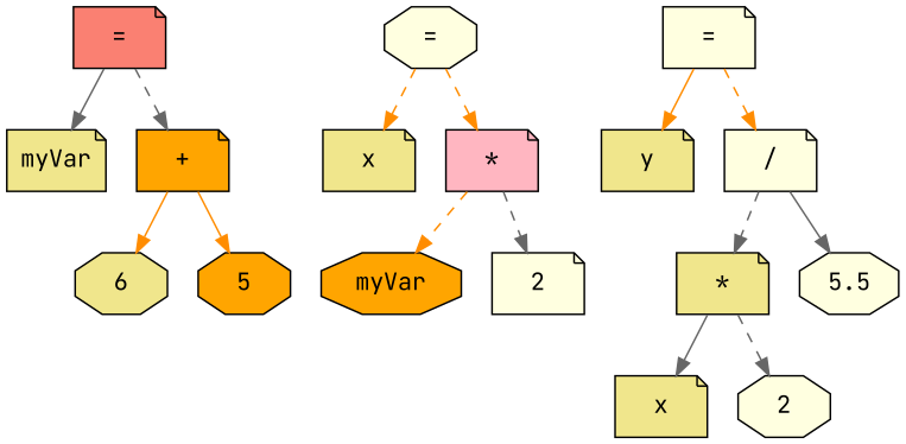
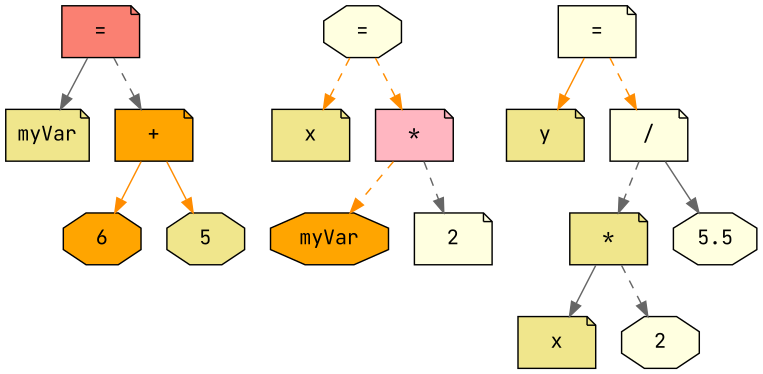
  digraph {
    fontname="JetBrains Mono"
    node [fillcolor=khaki fontname="JetBrains Mono" shape=note style=filled]
    edge [color=gray40 fontname="JetBrains Mono" style=dashed]
    n1 [fillcolor=salmon label="="]
    n2 [label=myVar]
    n3 [fillcolor=orange label="+"]
-   n4 [label=6 shape=octagon]
-   n5 [fillcolor=orange label=5 shape=octagon]
+   n4 [fillcolor=orange label=6 shape=octagon]
+   n5 [label=5 shape=octagon]
    n6 [fillcolor=lightyellow label="=" shape=octagon]
    n7 [label=x]
    n8 [fillcolor=lightpink label="*"]
    n9 [fillcolor=orange label=myVar shape=octagon]
    n10 [fillcolor=lightyellow label=2]
    n11 [fillcolor=lightyellow label="="]
    n12 [label=y]
    n13 [fillcolor=lightyellow label="/"]
    n14 [label="*"]
    n15 [fillcolor=lightyellow label=5.5 shape=octagon]
    n16 [label=x]
    n17 [fillcolor=lightyellow label=2 shape=octagon]
    n1 -> n2 [style=solid]
    n1 -> n3
    n3 -> n4 [color=darkorange style=solid]
    n3 -> n5 [color=darkorange style=solid]
    n6 -> n7 [color=darkorange]
    n6 -> n8 [color=darkorange]
    n8 -> n9 [color=darkorange]
    n8 -> n10
    n11 -> n12 [color=darkorange style=solid]
    n11 -> n13 [color=darkorange]
    n13 -> n14
    n13 -> n15 [style=solid]
    n14 -> n16 [style=solid]
    n14 -> n17
  }
